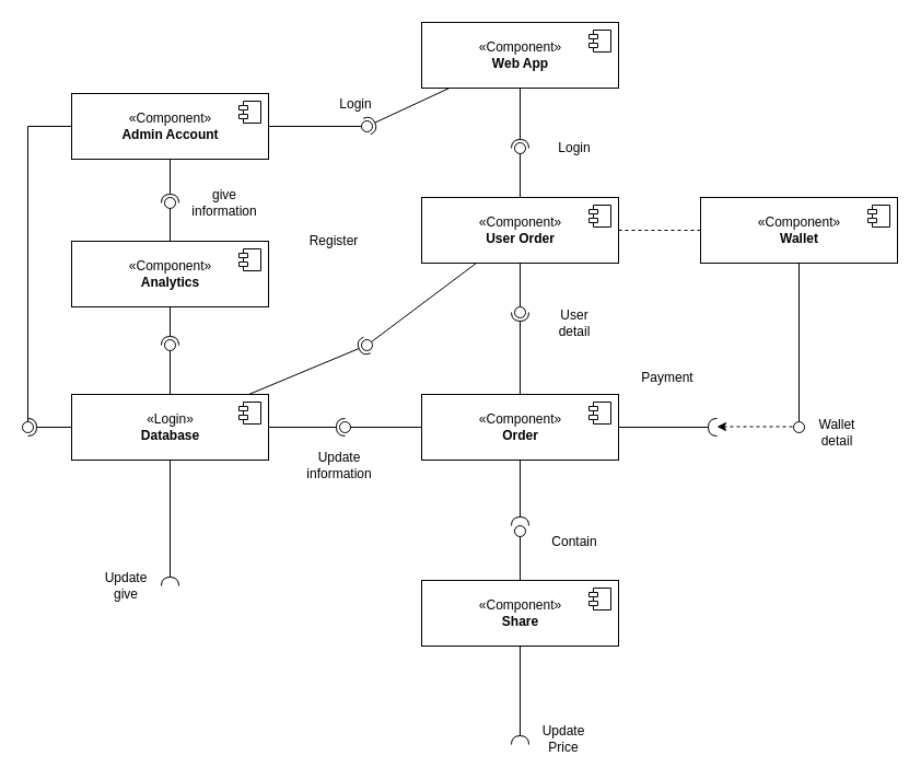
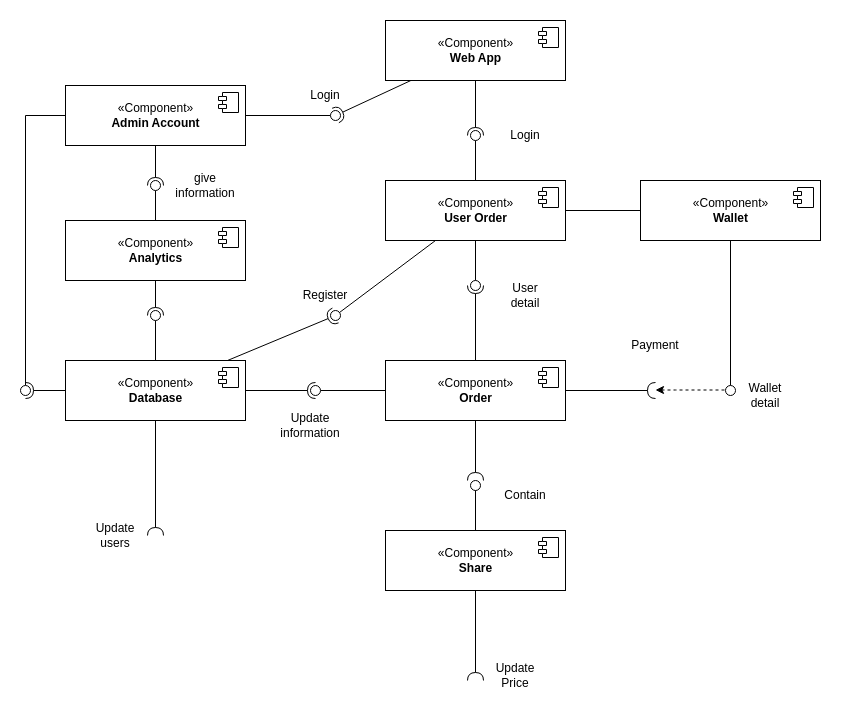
  <mxCell id="0" />
  <mxCell id="1" parent="0" />
  <mxCell id="2" value="«Component»&lt;br&gt;&lt;b&gt;User Order&lt;br&gt;&lt;/b&gt;" style="html=1;dropTarget=0;" parent="1" vertex="1"><mxGeometry x="385" y="180" width="180" height="60" as="geometry" /></mxCell>
  <mxCell id="3" value="" style="shape=module;jettyWidth=8;jettyHeight=4;" parent="2" vertex="1"><mxGeometry x="1" width="20" height="20" relative="1" as="geometry"><mxPoint x="-27" y="7" as="offset" /></mxGeometry></mxCell>
- <mxCell id="4" style="edgeStyle=none;rounded=0;orthogonalLoop=1;jettySize=auto;html=1;endArrow=none;endFill=0;dashed=1;" parent="1" source="5" target="2" edge="1"><mxGeometry relative="1" as="geometry" /></mxCell>
+ <mxCell id="4" style="edgeStyle=none;rounded=0;orthogonalLoop=1;jettySize=auto;html=1;endArrow=none;endFill=0;" parent="1" source="5" target="2" edge="1"><mxGeometry relative="1" as="geometry" /></mxCell>
  <mxCell id="5" value="«Component»&lt;br&gt;&lt;b&gt;Wallet&lt;br&gt;&lt;/b&gt;" style="html=1;dropTarget=0;" parent="1" vertex="1"><mxGeometry x="640" y="180" width="180" height="60" as="geometry" /></mxCell>
  <mxCell id="6" value="" style="shape=module;jettyWidth=8;jettyHeight=4;" parent="5" vertex="1"><mxGeometry x="1" width="20" height="20" relative="1" as="geometry"><mxPoint x="-27" y="7" as="offset" /></mxGeometry></mxCell>
  <mxCell id="7" value="«Component»&lt;br&gt;&lt;b&gt;Share&lt;br&gt;&lt;/b&gt;" style="html=1;dropTarget=0;" parent="1" vertex="1"><mxGeometry x="385" y="530" width="180" height="60" as="geometry" /></mxCell>
  <mxCell id="8" value="" style="shape=module;jettyWidth=8;jettyHeight=4;" parent="7" vertex="1"><mxGeometry x="1" width="20" height="20" relative="1" as="geometry"><mxPoint x="-27" y="7" as="offset" /></mxGeometry></mxCell>
  <mxCell id="9" value="«Component»&lt;br&gt;&lt;b&gt;Order&lt;br&gt;&lt;/b&gt;" style="html=1;dropTarget=0;" parent="1" vertex="1"><mxGeometry x="385" y="360" width="180" height="60" as="geometry" /></mxCell>
  <mxCell id="10" value="" style="shape=module;jettyWidth=8;jettyHeight=4;" parent="9" vertex="1"><mxGeometry x="1" width="20" height="20" relative="1" as="geometry"><mxPoint x="-27" y="7" as="offset" /></mxGeometry></mxCell>
- <mxCell id="11" value="«Login»&lt;br&gt;&lt;b&gt;Database&lt;br&gt;&lt;/b&gt;" style="html=1;dropTarget=0;" parent="1" vertex="1"><mxGeometry x="65" y="360" width="180" height="60" as="geometry" /></mxCell>
+ <mxCell id="11" value="«Component»&lt;br&gt;&lt;b&gt;Database&lt;br&gt;&lt;/b&gt;" style="html=1;dropTarget=0;" parent="1" vertex="1"><mxGeometry x="65" y="360" width="180" height="60" as="geometry" /></mxCell>
  <mxCell id="12" value="" style="shape=module;jettyWidth=8;jettyHeight=4;" parent="11" vertex="1"><mxGeometry x="1" width="20" height="20" relative="1" as="geometry"><mxPoint x="-27" y="7" as="offset" /></mxGeometry></mxCell>
  <mxCell id="13" value="«Component»&lt;br&gt;&lt;b&gt;Admin Account&lt;br&gt;&lt;/b&gt;" style="html=1;dropTarget=0;" parent="1" vertex="1"><mxGeometry x="65" y="85" width="180" height="60" as="geometry" /></mxCell>
  <mxCell id="14" value="" style="shape=module;jettyWidth=8;jettyHeight=4;" parent="13" vertex="1"><mxGeometry x="1" width="20" height="20" relative="1" as="geometry"><mxPoint x="-27" y="7" as="offset" /></mxGeometry></mxCell>
  <mxCell id="15" value="«Component»&lt;br&gt;&lt;b&gt;Web App&lt;br&gt;&lt;/b&gt;" style="html=1;dropTarget=0;" parent="1" vertex="1"><mxGeometry x="385" y="20" width="180" height="60" as="geometry" /></mxCell>
  <mxCell id="16" value="" style="shape=module;jettyWidth=8;jettyHeight=4;" parent="15" vertex="1"><mxGeometry x="1" width="20" height="20" relative="1" as="geometry"><mxPoint x="-27" y="7" as="offset" /></mxGeometry></mxCell>
  <mxCell id="17" value="" style="rounded=0;orthogonalLoop=1;jettySize=auto;html=1;endArrow=none;endFill=0;sketch=0;sourcePerimeterSpacing=0;targetPerimeterSpacing=0;" parent="1" source="5" target="20" edge="1"><mxGeometry relative="1" as="geometry"><mxPoint x="685" y="475" as="sourcePoint" /></mxGeometry></mxCell>
  <mxCell id="18" value="" style="rounded=0;orthogonalLoop=1;jettySize=auto;html=1;endArrow=halfCircle;endFill=0;endSize=6;strokeWidth=1;sketch=0;" parent="1" source="9" edge="1"><mxGeometry relative="1" as="geometry"><mxPoint x="725" y="475" as="sourcePoint" /><mxPoint x="655" y="390" as="targetPoint" /></mxGeometry></mxCell>
  <mxCell id="19" style="rounded=0;orthogonalLoop=1;jettySize=auto;html=1;dashed=1;" parent="1" edge="1"><mxGeometry relative="1" as="geometry"><mxPoint x="655" y="389.5" as="targetPoint" /><mxPoint x="730" y="389.5" as="sourcePoint" /><Array as="points"><mxPoint x="675" y="389.5" /></Array></mxGeometry></mxCell>
  <mxCell id="20" value="" style="ellipse;whiteSpace=wrap;html=1;align=center;aspect=fixed;resizable=0;points=[];outlineConnect=0;sketch=0;" parent="1" vertex="1"><mxGeometry x="725" y="385" width="10" height="10" as="geometry" /></mxCell>
  <mxCell id="21" value="" style="rounded=0;orthogonalLoop=1;jettySize=auto;html=1;endArrow=none;endFill=0;sketch=0;targetPerimeterSpacing=0;startArrow=none;" parent="1" source="23" edge="1"><mxGeometry relative="1" as="geometry"><mxPoint x="615" y="355" as="sourcePoint" /><mxPoint x="475" y="480" as="targetPoint" /></mxGeometry></mxCell>
  <mxCell id="22" value="" style="rounded=0;orthogonalLoop=1;jettySize=auto;html=1;endArrow=halfCircle;endFill=0;endSize=6;strokeWidth=1;sketch=0;" parent="1" source="9" edge="1"><mxGeometry relative="1" as="geometry"><mxPoint x="655" y="355" as="sourcePoint" /><mxPoint x="475" y="480" as="targetPoint" /></mxGeometry></mxCell>
  <mxCell id="23" value="" style="ellipse;whiteSpace=wrap;html=1;align=center;aspect=fixed;resizable=0;points=[];outlineConnect=0;sketch=0;" parent="1" vertex="1"><mxGeometry x="470" y="480" width="10" height="10" as="geometry" /></mxCell>
  <mxCell id="24" value="" style="rounded=0;orthogonalLoop=1;jettySize=auto;html=1;endArrow=none;endFill=0;sketch=0;sourcePerimeterSpacing=0;" parent="1" source="7" target="23" edge="1"><mxGeometry relative="1" as="geometry"><mxPoint x="475" y="530" as="sourcePoint" /><mxPoint x="475" y="480" as="targetPoint" /></mxGeometry></mxCell>
  <mxCell id="25" value="" style="rounded=0;orthogonalLoop=1;jettySize=auto;html=1;endArrow=none;endFill=0;sketch=0;sourcePerimeterSpacing=0;targetPerimeterSpacing=0;" parent="1" source="2" target="27" edge="1"><mxGeometry relative="1" as="geometry"><mxPoint x="465" y="305" as="sourcePoint" /></mxGeometry></mxCell>
  <mxCell id="26" value="" style="rounded=0;orthogonalLoop=1;jettySize=auto;html=1;endArrow=halfCircle;endFill=0;entryX=0.5;entryY=0.5;endSize=6;strokeWidth=1;sketch=0;" parent="1" source="9" target="27" edge="1"><mxGeometry relative="1" as="geometry"><mxPoint x="505" y="305" as="sourcePoint" /></mxGeometry></mxCell>
  <mxCell id="27" value="" style="ellipse;whiteSpace=wrap;html=1;align=center;aspect=fixed;resizable=0;points=[];outlineConnect=0;sketch=0;" parent="1" vertex="1"><mxGeometry x="470" y="280" width="10" height="10" as="geometry" /></mxCell>
  <mxCell id="28" value="Wallet &lt;br&gt;detail" style="text;html=1;strokeColor=none;fillColor=none;align=center;verticalAlign=middle;whiteSpace=wrap;rounded=0;" parent="1" vertex="1"><mxGeometry x="735" y="380" width="60" height="30" as="geometry" /></mxCell>
- <mxCell id="29" value="Payment" style="text;html=1;strokeColor=none;fillColor=none;align=center;verticalAlign=middle;whiteSpace=wrap;rounded=0;" parent="1" vertex="1"><mxGeometry x="580" y="330" width="60" height="30" as="geometry" /></mxCell>
+ <mxCell id="29" value="Payment" style="text;html=1;strokeColor=none;fillColor=none;align=center;verticalAlign=middle;whiteSpace=wrap;rounded=0;" parent="1" vertex="1"><mxGeometry x="625" y="330" width="60" height="30" as="geometry" /></mxCell>
  <mxCell id="30" value="Contain" style="text;html=1;strokeColor=none;fillColor=none;align=center;verticalAlign=middle;whiteSpace=wrap;rounded=0;" parent="1" vertex="1"><mxGeometry x="495" y="480" width="60" height="30" as="geometry" /></mxCell>
  <mxCell id="31" value="Update Price" style="text;html=1;strokeColor=none;fillColor=none;align=center;verticalAlign=middle;whiteSpace=wrap;rounded=0;" parent="1" vertex="1"><mxGeometry x="485" y="660" width="60" height="30" as="geometry" /></mxCell>
  <mxCell id="32" value="User &lt;br&gt;detail" style="text;html=1;strokeColor=none;fillColor=none;align=center;verticalAlign=middle;whiteSpace=wrap;rounded=0;" parent="1" vertex="1"><mxGeometry x="495" y="280" width="60" height="30" as="geometry" /></mxCell>
  <mxCell id="33" value="" style="rounded=0;orthogonalLoop=1;jettySize=auto;html=1;endArrow=none;endFill=0;sketch=0;sourcePerimeterSpacing=0;targetPerimeterSpacing=0;" parent="1" source="13" target="35" edge="1"><mxGeometry relative="1" as="geometry"><mxPoint x="315" y="115" as="sourcePoint" /></mxGeometry></mxCell>
  <mxCell id="34" value="" style="rounded=0;orthogonalLoop=1;jettySize=auto;html=1;endArrow=halfCircle;endFill=0;entryX=0.5;entryY=0.5;endSize=6;strokeWidth=1;sketch=0;" parent="1" source="15" target="35" edge="1"><mxGeometry relative="1" as="geometry"><mxPoint x="355" y="115" as="sourcePoint" /></mxGeometry></mxCell>
  <mxCell id="35" value="" style="ellipse;whiteSpace=wrap;html=1;align=center;aspect=fixed;resizable=0;points=[];outlineConnect=0;sketch=0;" parent="1" vertex="1"><mxGeometry x="330" y="110" width="10" height="10" as="geometry" /></mxCell>
  <mxCell id="36" value="" style="rounded=0;orthogonalLoop=1;jettySize=auto;html=1;endArrow=none;endFill=0;sketch=0;sourcePerimeterSpacing=0;targetPerimeterSpacing=0;" parent="1" source="2" target="38" edge="1"><mxGeometry relative="1" as="geometry"><mxPoint x="455" y="115" as="sourcePoint" /></mxGeometry></mxCell>
  <mxCell id="37" value="" style="rounded=0;orthogonalLoop=1;jettySize=auto;html=1;endArrow=halfCircle;endFill=0;entryX=0.5;entryY=0.5;endSize=6;strokeWidth=1;sketch=0;" parent="1" source="15" target="38" edge="1"><mxGeometry relative="1" as="geometry"><mxPoint x="495" y="115" as="sourcePoint" /></mxGeometry></mxCell>
  <mxCell id="38" value="" style="ellipse;whiteSpace=wrap;html=1;align=center;aspect=fixed;resizable=0;points=[];outlineConnect=0;sketch=0;" parent="1" vertex="1"><mxGeometry x="470" y="130" width="10" height="10" as="geometry" /></mxCell>
  <mxCell id="39" value="«Component»&lt;br&gt;&lt;b&gt;Analytics&lt;br&gt;&lt;/b&gt;" style="html=1;dropTarget=0;" parent="1" vertex="1"><mxGeometry x="65" y="220" width="180" height="60" as="geometry" /></mxCell>
  <mxCell id="40" value="" style="shape=module;jettyWidth=8;jettyHeight=4;" parent="39" vertex="1"><mxGeometry x="1" width="20" height="20" relative="1" as="geometry"><mxPoint x="-27" y="7" as="offset" /></mxGeometry></mxCell>
  <mxCell id="41" value="" style="rounded=0;orthogonalLoop=1;jettySize=auto;html=1;endArrow=none;endFill=0;sketch=0;sourcePerimeterSpacing=0;targetPerimeterSpacing=0;" parent="1" source="11" target="43" edge="1"><mxGeometry relative="1" as="geometry"><mxPoint x="135" y="315" as="sourcePoint" /></mxGeometry></mxCell>
  <mxCell id="42" value="" style="rounded=0;orthogonalLoop=1;jettySize=auto;html=1;endArrow=halfCircle;endFill=0;entryX=0.5;entryY=0.5;endSize=6;strokeWidth=1;sketch=0;" parent="1" source="39" target="43" edge="1"><mxGeometry relative="1" as="geometry"><mxPoint x="175" y="315" as="sourcePoint" /></mxGeometry></mxCell>
  <mxCell id="43" value="" style="ellipse;whiteSpace=wrap;html=1;align=center;aspect=fixed;resizable=0;points=[];outlineConnect=0;sketch=0;" parent="1" vertex="1"><mxGeometry x="150" y="310" width="10" height="10" as="geometry" /></mxCell>
  <mxCell id="44" value="" style="rounded=0;orthogonalLoop=1;jettySize=auto;html=1;endArrow=none;endFill=0;sketch=0;sourcePerimeterSpacing=0;targetPerimeterSpacing=0;" parent="1" source="9" target="46" edge="1"><mxGeometry relative="1" as="geometry"><mxPoint x="365" y="450" as="sourcePoint" /></mxGeometry></mxCell>
  <mxCell id="45" value="" style="rounded=0;orthogonalLoop=1;jettySize=auto;html=1;endArrow=halfCircle;endFill=0;entryX=0.5;entryY=0.5;endSize=6;strokeWidth=1;sketch=0;" parent="1" source="11" target="46" edge="1"><mxGeometry relative="1" as="geometry"><mxPoint x="335" y="390" as="sourcePoint" /></mxGeometry></mxCell>
  <mxCell id="46" value="" style="ellipse;whiteSpace=wrap;html=1;align=center;aspect=fixed;resizable=0;points=[];outlineConnect=0;sketch=0;" parent="1" vertex="1"><mxGeometry x="310" y="385" width="10" height="10" as="geometry" /></mxCell>
  <mxCell id="47" value="" style="rounded=0;orthogonalLoop=1;jettySize=auto;html=1;endArrow=none;endFill=0;sketch=0;sourcePerimeterSpacing=0;targetPerimeterSpacing=0;" parent="1" source="13" target="49" edge="1"><mxGeometry relative="1" as="geometry"><mxPoint x="5" y="555" as="sourcePoint" /><Array as="points"><mxPoint x="25" y="115" /></Array></mxGeometry></mxCell>
  <mxCell id="48" value="" style="rounded=0;orthogonalLoop=1;jettySize=auto;html=1;endArrow=halfCircle;endFill=0;entryX=0.5;entryY=0.5;endSize=6;strokeWidth=1;sketch=0;" parent="1" source="11" target="49" edge="1"><mxGeometry relative="1" as="geometry"><mxPoint x="175" y="570" as="sourcePoint" /></mxGeometry></mxCell>
  <mxCell id="49" value="" style="ellipse;whiteSpace=wrap;html=1;align=center;aspect=fixed;resizable=0;points=[];outlineConnect=0;sketch=0;" parent="1" vertex="1"><mxGeometry x="20" y="385" width="10" height="10" as="geometry" /></mxCell>
  <mxCell id="50" value="" style="rounded=0;orthogonalLoop=1;jettySize=auto;html=1;endArrow=none;endFill=0;sketch=0;sourcePerimeterSpacing=0;targetPerimeterSpacing=0;" parent="1" source="39" target="52" edge="1"><mxGeometry relative="1" as="geometry"><mxPoint x="135" y="175" as="sourcePoint" /></mxGeometry></mxCell>
  <mxCell id="51" value="" style="rounded=0;orthogonalLoop=1;jettySize=auto;html=1;endArrow=halfCircle;endFill=0;entryX=0.5;entryY=0.5;endSize=6;strokeWidth=1;sketch=0;" parent="1" source="13" target="52" edge="1"><mxGeometry relative="1" as="geometry"><mxPoint x="175" y="175" as="sourcePoint" /></mxGeometry></mxCell>
  <mxCell id="52" value="" style="ellipse;whiteSpace=wrap;html=1;align=center;aspect=fixed;resizable=0;points=[];outlineConnect=0;sketch=0;" parent="1" vertex="1"><mxGeometry x="150" y="180" width="10" height="10" as="geometry" /></mxCell>
  <mxCell id="53" value="Update information" style="text;html=1;strokeColor=none;fillColor=none;align=center;verticalAlign=middle;whiteSpace=wrap;rounded=0;" parent="1" vertex="1"><mxGeometry x="280" y="410" width="60" height="30" as="geometry" /></mxCell>
  <mxCell id="54" value="give &lt;br&gt;information" style="text;html=1;strokeColor=none;fillColor=none;align=center;verticalAlign=middle;whiteSpace=wrap;rounded=0;" parent="1" vertex="1"><mxGeometry x="175" y="170" width="60" height="30" as="geometry" /></mxCell>
  <mxCell id="55" value="" style="rounded=0;orthogonalLoop=1;jettySize=auto;html=1;endArrow=none;endFill=0;sketch=0;sourcePerimeterSpacing=0;targetPerimeterSpacing=0;" parent="1" source="2" target="57" edge="1"><mxGeometry relative="1" as="geometry"><mxPoint x="335" y="240" as="sourcePoint" /></mxGeometry></mxCell>
  <mxCell id="56" value="" style="rounded=0;orthogonalLoop=1;jettySize=auto;html=1;endArrow=halfCircle;endFill=0;entryX=0.5;entryY=0.5;endSize=6;strokeWidth=1;sketch=0;" parent="1" source="11" target="57" edge="1"><mxGeometry relative="1" as="geometry"><mxPoint x="340" y="335" as="sourcePoint" /></mxGeometry></mxCell>
  <mxCell id="57" value="" style="ellipse;whiteSpace=wrap;html=1;align=center;aspect=fixed;resizable=0;points=[];outlineConnect=0;sketch=0;" parent="1" vertex="1"><mxGeometry x="330" y="310" width="10" height="10" as="geometry" /></mxCell>
  <mxCell id="58" value="" style="rounded=0;orthogonalLoop=1;jettySize=auto;html=1;endArrow=halfCircle;endFill=0;endSize=6;strokeWidth=1;sketch=0;" parent="1" source="7" edge="1"><mxGeometry relative="1" as="geometry"><mxPoint x="135" y="575" as="sourcePoint" /><mxPoint x="475" y="680" as="targetPoint" /></mxGeometry></mxCell>
  <mxCell id="59" value="" style="rounded=0;orthogonalLoop=1;jettySize=auto;html=1;endArrow=halfCircle;endFill=0;entryX=0.5;entryY=0.5;endSize=6;strokeWidth=1;sketch=0;" parent="1" source="11" edge="1"><mxGeometry relative="1" as="geometry"><mxPoint x="175" y="535" as="sourcePoint" /><mxPoint x="155" y="535" as="targetPoint" /></mxGeometry></mxCell>
- <mxCell id="60" value="Update give" style="text;html=1;strokeColor=none;fillColor=none;align=center;verticalAlign=middle;whiteSpace=wrap;rounded=0;" parent="1" vertex="1"><mxGeometry x="85" y="520" width="60" height="30" as="geometry" /></mxCell>
- <mxCell id="61" value="Register" style="text;html=1;strokeColor=none;fillColor=none;align=center;verticalAlign=middle;whiteSpace=wrap;rounded=0;" parent="1" vertex="1"><mxGeometry x="275" y="205" width="60" height="30" as="geometry" /></mxCell>
+ <mxCell id="60" value="Update users" style="text;html=1;strokeColor=none;fillColor=none;align=center;verticalAlign=middle;whiteSpace=wrap;rounded=0;" parent="1" vertex="1"><mxGeometry x="85" y="520" width="60" height="30" as="geometry" /></mxCell>
+ <mxCell id="61" value="Register" style="text;html=1;strokeColor=none;fillColor=none;align=center;verticalAlign=middle;whiteSpace=wrap;rounded=0;" parent="1" vertex="1"><mxGeometry x="295" y="280" width="60" height="30" as="geometry" /></mxCell>
  <mxCell id="62" value="Login" style="text;html=1;strokeColor=none;fillColor=none;align=center;verticalAlign=middle;whiteSpace=wrap;rounded=0;" parent="1" vertex="1"><mxGeometry x="495" y="120" width="60" height="30" as="geometry" /></mxCell>
  <mxCell id="63" value="Login" style="text;html=1;strokeColor=none;fillColor=none;align=center;verticalAlign=middle;whiteSpace=wrap;rounded=0;" parent="1" vertex="1"><mxGeometry x="295" y="80" width="60" height="30" as="geometry" /></mxCell>
